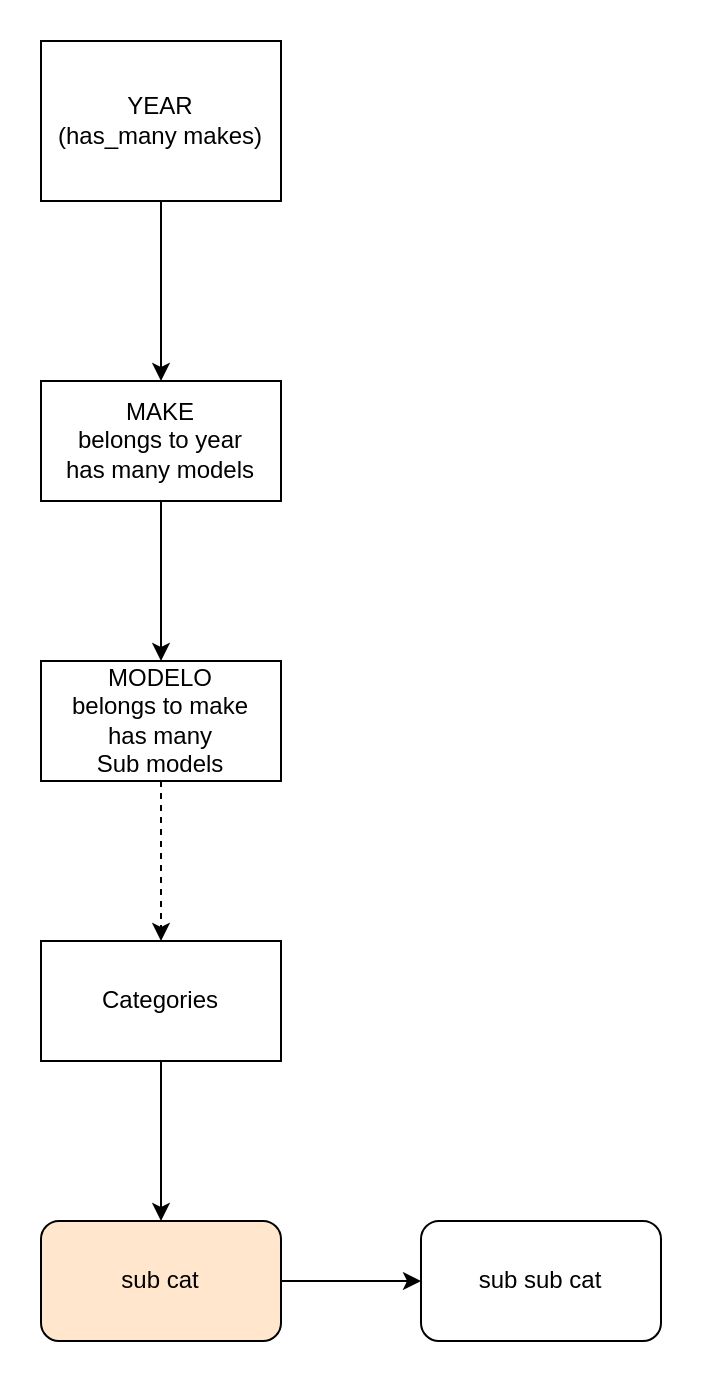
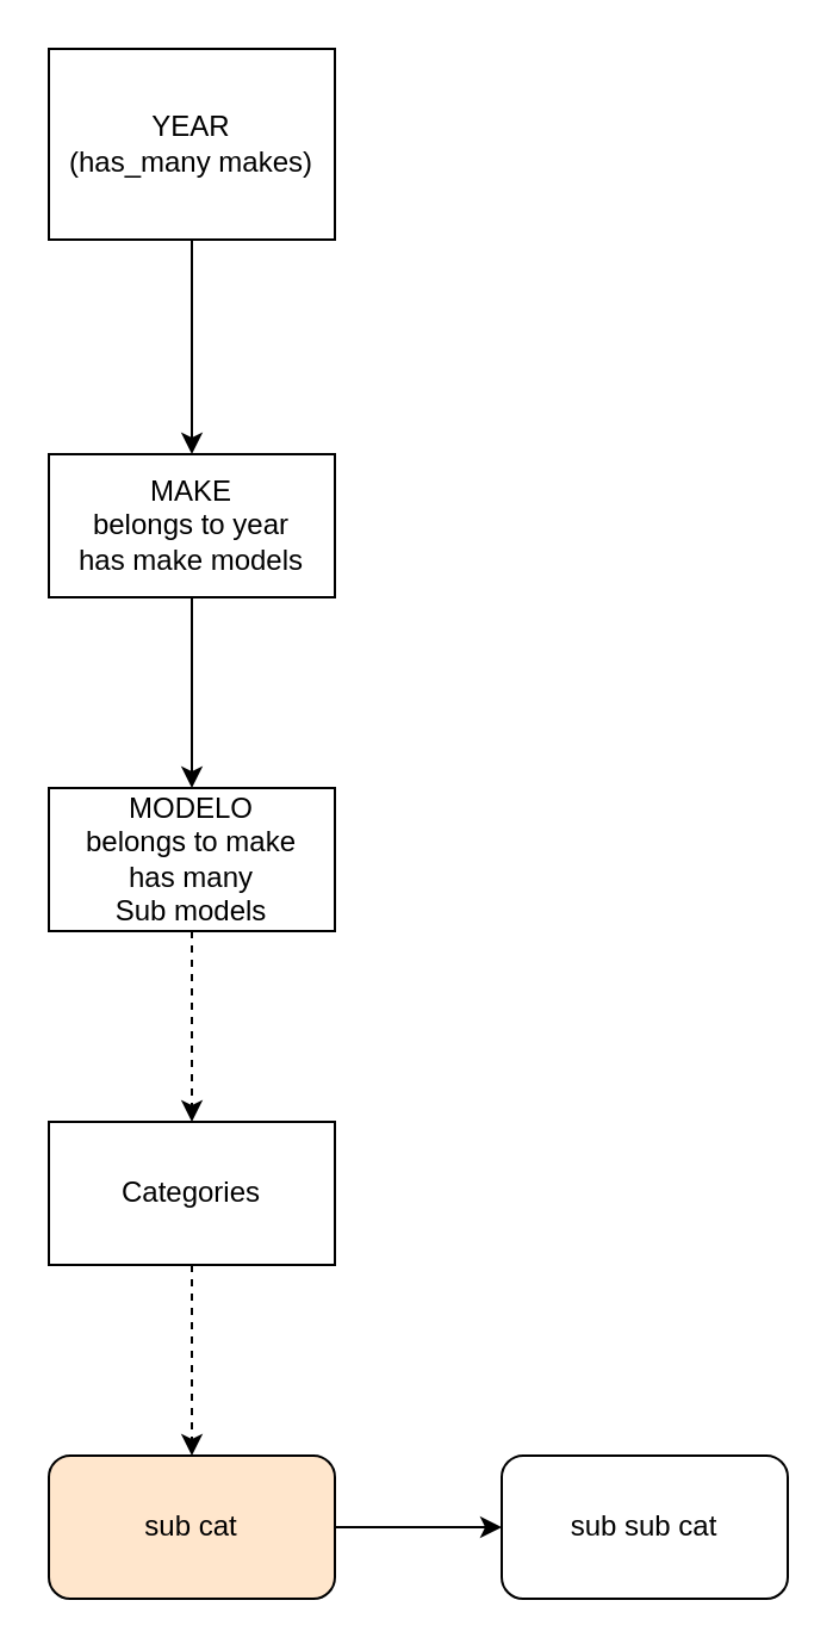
  <mxCell id="0" />
  <mxCell id="1" parent="0" />
  <mxCell id="2" value="" style="edgeStyle=none;html=1;" edge="1" parent="1" source="3" target="5"><mxGeometry relative="1" as="geometry" /></mxCell>
  <mxCell id="3" value="YEAR&lt;br&gt;(has_many makes)" style="whiteSpace=wrap;html=1;" vertex="1" parent="1"><mxGeometry x="20" y="20" width="120" height="80" as="geometry" /></mxCell>
  <mxCell id="4" value="" style="edgeStyle=none;html=1;" edge="1" parent="1" source="5" target="7"><mxGeometry relative="1" as="geometry" /></mxCell>
- <mxCell id="5" value="MAKE&lt;br&gt;belongs to year&lt;br&gt;has many models" style="whiteSpace=wrap;html=1;" vertex="1" parent="1"><mxGeometry x="20" y="190" width="120" height="60" as="geometry" /></mxCell>
+ <mxCell id="5" value="MAKE&lt;br&gt;belongs to year&lt;br&gt;has make models" style="whiteSpace=wrap;html=1;" vertex="1" parent="1"><mxGeometry x="20" y="190" width="120" height="60" as="geometry" /></mxCell>
  <mxCell id="6" value="" style="edgeStyle=none;html=1;dashed=1;" edge="1" parent="1" source="7" target="9"><mxGeometry relative="1" as="geometry" /></mxCell>
  <mxCell id="7" value="MODELO&lt;br&gt;belongs to make&lt;br&gt;has many&lt;br&gt;Sub models" style="whiteSpace=wrap;html=1;" vertex="1" parent="1"><mxGeometry x="20" y="330" width="120" height="60" as="geometry" /></mxCell>
- <mxCell id="8" value="" style="edgeStyle=none;html=1;" edge="1" parent="1" source="9" target="11"><mxGeometry relative="1" as="geometry" /></mxCell>
+ <mxCell id="8" value="" style="edgeStyle=none;html=1;dashed=1;" edge="1" parent="1" source="9" target="11"><mxGeometry relative="1" as="geometry" /></mxCell>
  <mxCell id="9" value="Categories" style="whiteSpace=wrap;html=1;" vertex="1" parent="1"><mxGeometry x="20" y="470" width="120" height="60" as="geometry" /></mxCell>
  <mxCell id="10" value="" style="edgeStyle=none;html=1;" edge="1" parent="1" source="11" target="12"><mxGeometry relative="1" as="geometry" /></mxCell>
  <mxCell id="11" value="sub cat" style="rounded=1;whiteSpace=wrap;html=1;fillColor=#ffe6cc;" vertex="1" parent="1"><mxGeometry x="20" y="610" width="120" height="60" as="geometry" /></mxCell>
  <mxCell id="12" value="sub sub cat" style="whiteSpace=wrap;html=1;rounded=1;" vertex="1" parent="1"><mxGeometry x="210" y="610" width="120" height="60" as="geometry" /></mxCell>
